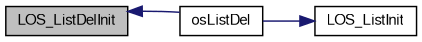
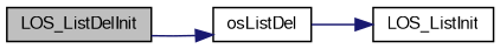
  digraph {
    rankdir=LR
    node [color=black fontname=FreeSans fontsize=10 shape=record]
    edge [color=midnightblue fontname=FreeSans fontsize=10 labelfontname=FreeSans labelfontsize=10 style=solid]
    n1 [fillcolor=grey75 fontcolor=black height=0.2 label=LOS_ListDelInit style=filled width=0.4]
    n2 [height=0.2 label=osListDel width=0.4]
    n3 [height=0.2 label=LOS_ListInit width=0.4]
-   n2 -> n1
+   n1 -> n2
    n2 -> n3
  }
